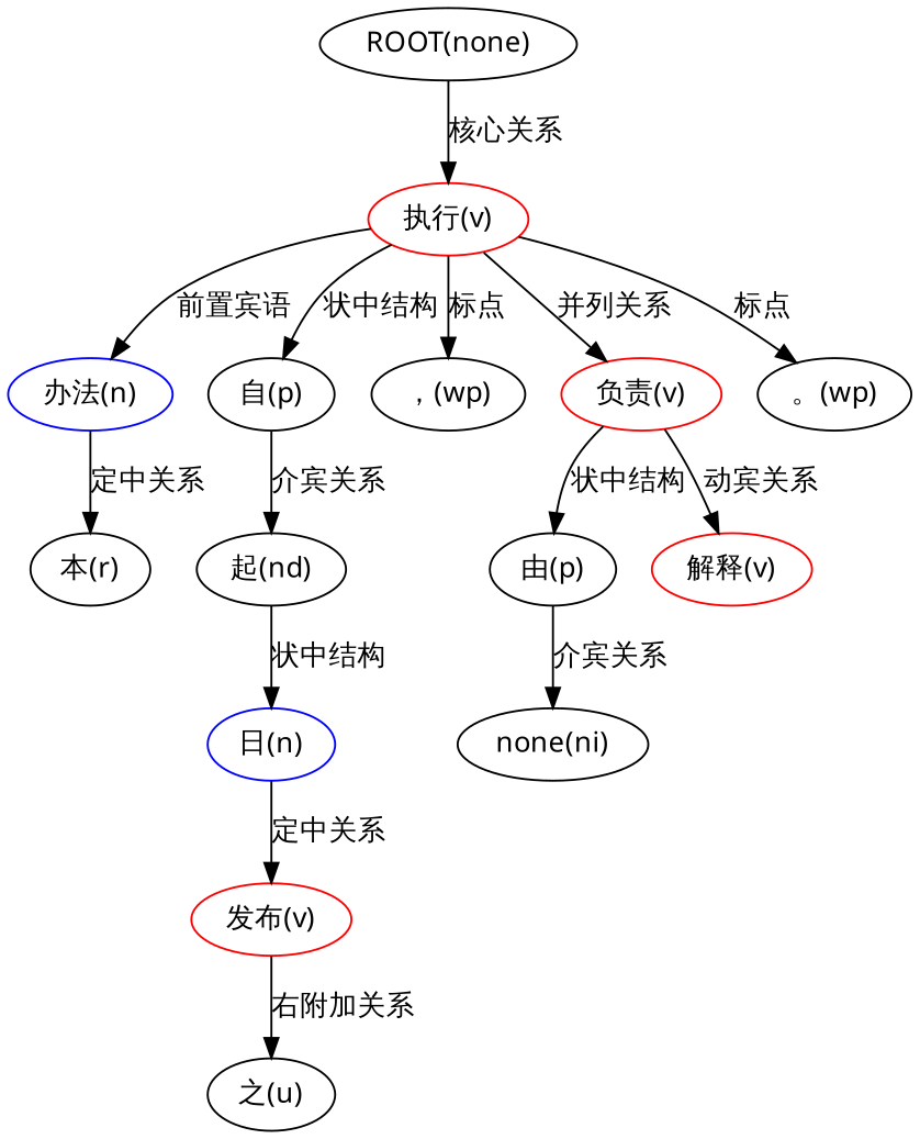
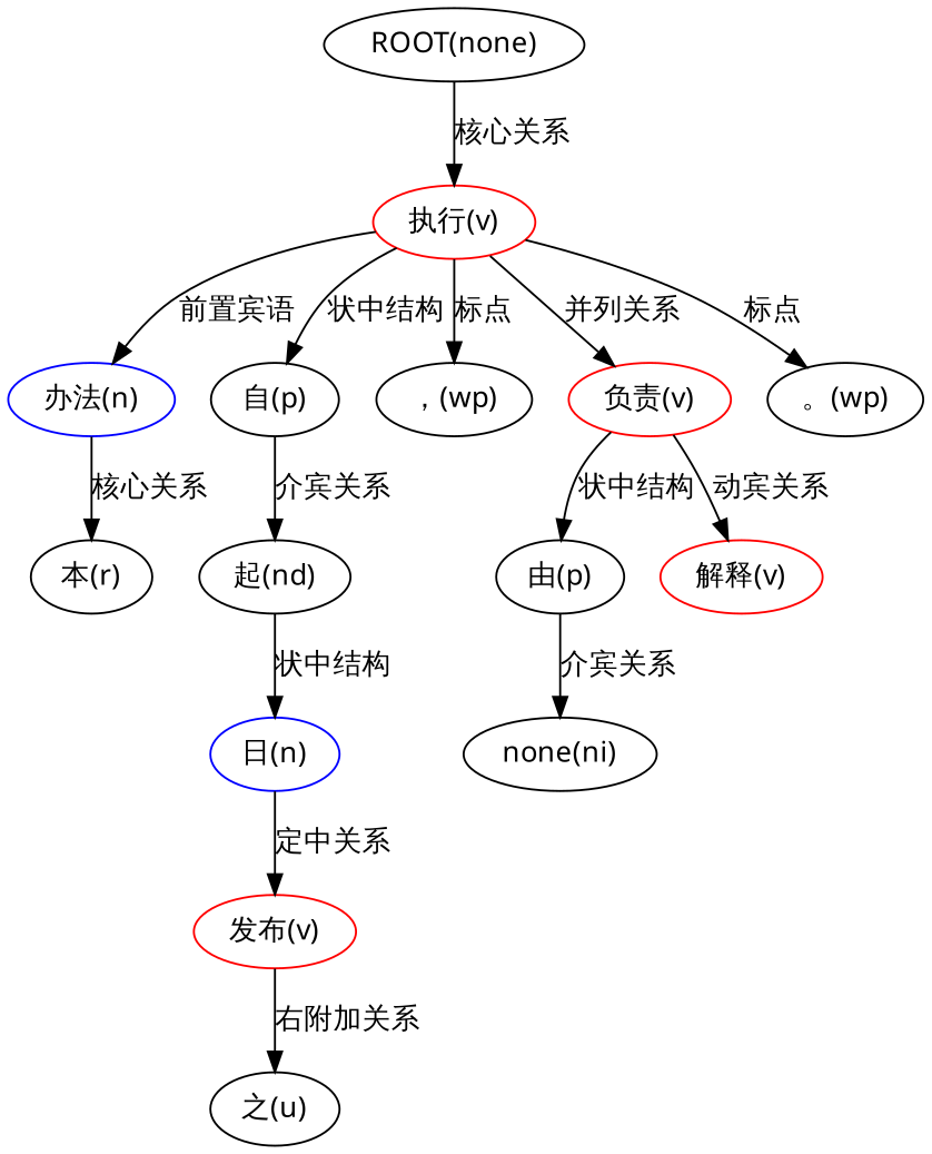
  digraph {
    node [fontname="Microsoft YaHei"]
    edge [fontname="Microsoft YaHei"]
    n1 [label="ROOT(none)"]
    n2 [color=red label="执行(v)"]
    n3 [color=blue label="办法(n)"]
    n4 [label="自(p)"]
    n5 [label="，(wp)"]
    n6 [color=red label="负责(v)"]
    n7 [label="。(wp)"]
    n8 [label="本(r)"]
    n9 [label="起(nd)"]
    n10 [color=blue label="日(n)"]
    n11 [color=red label="发布(v)"]
    n12 [label="之(u)"]
    n13 [label="由(p)"]
    n14 [color=red label="解释(v)"]
    n15 [label="none(ni)"]
    n1 -> n2 [label="核心关系"]
    n2 -> n3 [label="前置宾语"]
    n2 -> n4 [label="状中结构"]
    n2 -> n5 [label="标点"]
    n2 -> n6 [label="并列关系"]
    n2 -> n7 [label="标点"]
-   n3 -> n8 [label="定中关系"]
+   n3 -> n8 [label="核心关系"]
    n4 -> n9 [label="介宾关系"]
    n6 -> n13 [label="状中结构"]
    n6 -> n14 [label="动宾关系"]
    n9 -> n10 [label="状中结构"]
    n10 -> n11 [label="定中关系"]
    n11 -> n12 [label="右附加关系"]
    n13 -> n15 [label="介宾关系"]
  }
